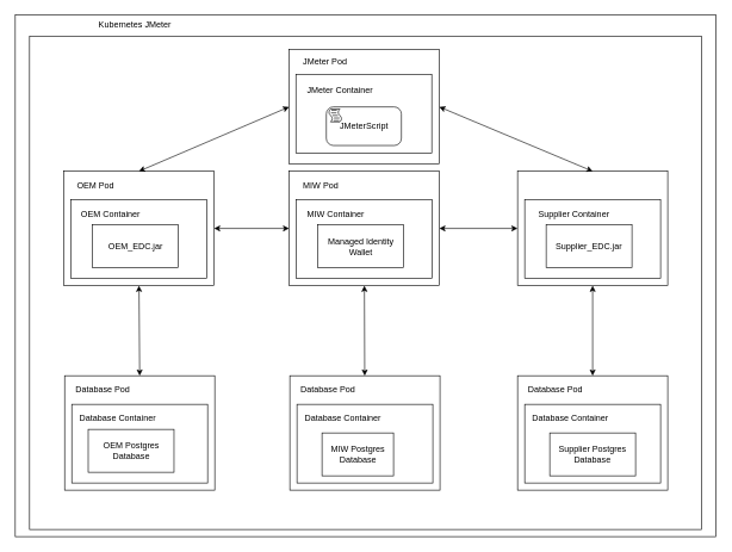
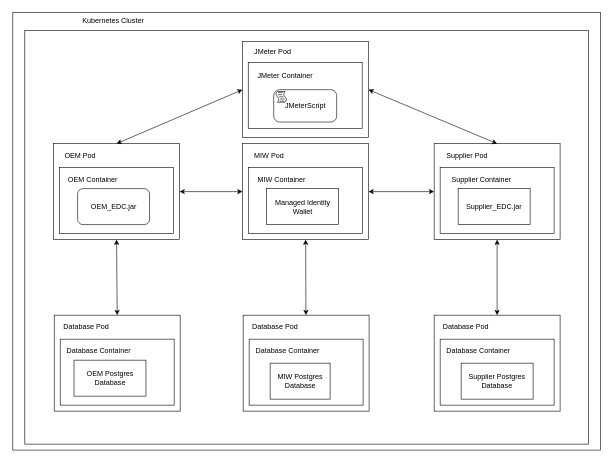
  <mxCell id="0" />
  <mxCell id="1" parent="0" />
  <mxCell id="2" value="" style="rounded=0;whiteSpace=wrap;html=1;" parent="1" vertex="1"><mxGeometry x="20.5" y="20" width="980" height="730" as="geometry" /></mxCell>
  <mxCell id="3" value="" style="rounded=0;whiteSpace=wrap;html=1;" parent="1" vertex="1"><mxGeometry x="40.5" y="50" width="940" height="690" as="geometry" /></mxCell>
- <mxCell id="4" value="Kubernetes JMeter" style="text;html=1;strokeColor=none;fillColor=none;align=center;verticalAlign=middle;whiteSpace=wrap;rounded=0;" parent="1" vertex="1"><mxGeometry x="133" y="25" width="110" height="20" as="geometry" /></mxCell>
+ <mxCell id="4" value="Kubernetes Cluster" style="text;html=1;strokeColor=none;fillColor=none;align=center;verticalAlign=middle;whiteSpace=wrap;rounded=0;" parent="1" vertex="1"><mxGeometry x="133" y="25" width="110" height="20" as="geometry" /></mxCell>
  <mxCell id="5" value="" style="rounded=0;whiteSpace=wrap;html=1;" parent="1" vertex="1"><mxGeometry x="88.5" y="239" width="210" height="160" as="geometry" /></mxCell>
  <mxCell id="6" value="OEM Pod" style="text;html=1;strokeColor=none;fillColor=none;align=center;verticalAlign=middle;whiteSpace=wrap;rounded=0;" parent="1" vertex="1"><mxGeometry x="77.5" y="249" width="110" height="20" as="geometry" /></mxCell>
  <mxCell id="7" value="" style="rounded=0;whiteSpace=wrap;html=1;" parent="1" vertex="1"><mxGeometry x="98.5" y="279" width="190" height="110" as="geometry" /></mxCell>
- <mxCell id="8" value="OEM_EDC.jar" style="rounded=0;whiteSpace=wrap;html=1;" parent="1" vertex="1"><mxGeometry x="128.5" y="314" width="120" height="60" as="geometry" /></mxCell>
+ <mxCell id="8" value="OEM_EDC.jar" style="whiteSpace=wrap;html=1;rounded=1;" parent="1" vertex="1"><mxGeometry x="128.5" y="314" width="120" height="60" as="geometry" /></mxCell>
  <mxCell id="9" value="OEM Container" style="text;html=1;strokeColor=none;fillColor=none;align=center;verticalAlign=middle;whiteSpace=wrap;rounded=0;" parent="1" vertex="1"><mxGeometry x="98.5" y="298" width="110" as="geometry" /></mxCell>
  <mxCell id="10" value="" style="endArrow=classic;startArrow=classic;html=1;rounded=0;exitX=0.5;exitY=1;exitDx=0;exitDy=0;entryX=0.5;entryY=0;entryDx=0;entryDy=0;" parent="1" source="5" target="23" edge="1"><mxGeometry width="50" height="50" relative="1" as="geometry"><mxPoint x="513" y="400" as="sourcePoint" /><mxPoint x="337.5" y="620" as="targetPoint" /></mxGeometry></mxCell>
  <mxCell id="11" value="" style="rounded=0;whiteSpace=wrap;html=1;" parent="1" vertex="1"><mxGeometry x="403.5" y="69" width="210" height="160" as="geometry" /></mxCell>
  <mxCell id="12" value="JMeter Pod" style="text;html=1;strokeColor=none;fillColor=none;align=center;verticalAlign=middle;whiteSpace=wrap;rounded=0;" parent="1" vertex="1"><mxGeometry x="399" y="76" width="110" height="20" as="geometry" /></mxCell>
  <mxCell id="13" value="" style="rounded=0;whiteSpace=wrap;html=1;" parent="1" vertex="1"><mxGeometry x="413" y="104" width="190" height="110" as="geometry" /></mxCell>
  <mxCell id="14" value="JMeter Container" style="text;html=1;strokeColor=none;fillColor=none;align=center;verticalAlign=middle;whiteSpace=wrap;rounded=0;" parent="1" vertex="1"><mxGeometry x="420" y="125" width="110" as="geometry" /></mxCell>
  <mxCell id="15" value="" style="rounded=0;whiteSpace=wrap;html=1;" parent="1" vertex="1"><mxGeometry x="723" y="239" width="210" height="160" as="geometry" /></mxCell>
+ <mxCell id="16" value="Supplier Pod" style="text;html=1;strokeColor=none;fillColor=none;align=center;verticalAlign=middle;whiteSpace=wrap;rounded=0;" parent="1" vertex="1"><mxGeometry x="723" y="249" width="110" height="20" as="geometry" /></mxCell>
  <mxCell id="17" value="" style="rounded=0;whiteSpace=wrap;html=1;" parent="1" vertex="1"><mxGeometry x="733" y="279" width="190" height="110" as="geometry" /></mxCell>
  <mxCell id="18" value="Supplier_EDC.jar" style="rounded=0;whiteSpace=wrap;html=1;" parent="1" vertex="1"><mxGeometry x="763" y="314" width="120" height="60" as="geometry" /></mxCell>
  <mxCell id="19" value="Supplier Container" style="text;html=1;strokeColor=none;fillColor=none;align=center;verticalAlign=middle;whiteSpace=wrap;rounded=0;" parent="1" vertex="1"><mxGeometry x="746.5" y="298" width="110" as="geometry" /></mxCell>
  <mxCell id="20" value="JMeterScript" style="points=[[0.25,0,0],[0.5,0,0],[0.75,0,0],[1,0.25,0],[1,0.5,0],[1,0.75,0],[0.75,1,0],[0.5,1,0],[0.25,1,0],[0,0.75,0],[0,0.5,0],[0,0.25,0]];shape=mxgraph.bpmn.task;whiteSpace=wrap;rectStyle=rounded;size=10;html=1;container=1;expand=0;collapsible=0;taskMarker=script;" parent="1" vertex="1"><mxGeometry x="455.5" y="149" width="105" height="54" as="geometry" /></mxCell>
  <mxCell id="21" value="" style="endArrow=classic;startArrow=classic;html=1;rounded=0;entryX=0.5;entryY=0;entryDx=0;entryDy=0;exitX=0;exitY=0.5;exitDx=0;exitDy=0;" parent="1" source="11" target="5" edge="1"><mxGeometry width="50" height="50" relative="1" as="geometry"><mxPoint x="448.5" y="305" as="sourcePoint" /><mxPoint x="498.5" y="255" as="targetPoint" /></mxGeometry></mxCell>
  <mxCell id="22" value="" style="endArrow=classic;startArrow=classic;html=1;rounded=0;exitX=1;exitY=0.5;exitDx=0;exitDy=0;entryX=0.5;entryY=0;entryDx=0;entryDy=0;" parent="1" source="11" target="15" edge="1"><mxGeometry width="50" height="50" relative="1" as="geometry"><mxPoint x="595" y="324" as="sourcePoint" /><mxPoint x="523" y="254" as="targetPoint" /></mxGeometry></mxCell>
  <mxCell id="23" value="" style="rounded=0;whiteSpace=wrap;html=1;" parent="1" vertex="1"><mxGeometry x="89.5" y="525" width="210" height="160" as="geometry" /></mxCell>
  <mxCell id="24" value="Database Pod" style="text;html=1;strokeColor=none;fillColor=none;align=center;verticalAlign=middle;whiteSpace=wrap;rounded=0;" parent="1" vertex="1"><mxGeometry x="87.5" y="535" width="110" height="20" as="geometry" /></mxCell>
  <mxCell id="25" value="" style="rounded=0;whiteSpace=wrap;html=1;" parent="1" vertex="1"><mxGeometry x="99.5" y="565" width="190" height="110" as="geometry" /></mxCell>
  <mxCell id="26" value="Database Container" style="text;html=1;strokeColor=none;fillColor=none;align=center;verticalAlign=middle;whiteSpace=wrap;rounded=0;" parent="1" vertex="1"><mxGeometry x="108.5" y="584" width="110" as="geometry" /></mxCell>
  <mxCell id="27" value="OEM Postgres Database" style="rounded=0;whiteSpace=wrap;html=1;" parent="1" vertex="1"><mxGeometry x="122.5" y="600" width="120" height="60" as="geometry" /></mxCell>
  <mxCell id="28" value="" style="rounded=0;whiteSpace=wrap;html=1;" parent="1" vertex="1"><mxGeometry x="723" y="525" width="210" height="160" as="geometry" /></mxCell>
  <mxCell id="29" value="Database Pod" style="text;html=1;strokeColor=none;fillColor=none;align=center;verticalAlign=middle;whiteSpace=wrap;rounded=0;" parent="1" vertex="1"><mxGeometry x="721" y="535" width="110" height="20" as="geometry" /></mxCell>
  <mxCell id="30" value="" style="rounded=0;whiteSpace=wrap;html=1;" parent="1" vertex="1"><mxGeometry x="733" y="565" width="190" height="110" as="geometry" /></mxCell>
  <mxCell id="31" value="Database Container" style="text;html=1;strokeColor=none;fillColor=none;align=center;verticalAlign=middle;whiteSpace=wrap;rounded=0;" parent="1" vertex="1"><mxGeometry x="742" y="584" width="110" as="geometry" /></mxCell>
  <mxCell id="32" value="Supplier Postgres Database" style="rounded=0;whiteSpace=wrap;html=1;" parent="1" vertex="1"><mxGeometry x="768" y="605" width="120" height="60" as="geometry" /></mxCell>
  <mxCell id="33" value="" style="endArrow=classic;startArrow=classic;html=1;rounded=0;exitX=0.5;exitY=1;exitDx=0;exitDy=0;entryX=0.5;entryY=0;entryDx=0;entryDy=0;" parent="1" source="15" target="28" edge="1"><mxGeometry width="50" height="50" relative="1" as="geometry"><mxPoint x="693" y="430" as="sourcePoint" /><mxPoint x="695" y="600" as="targetPoint" /></mxGeometry></mxCell>
  <mxCell id="34" value="" style="rounded=0;whiteSpace=wrap;html=1;" parent="1" vertex="1"><mxGeometry x="403.5" y="239" width="210" height="160" as="geometry" /></mxCell>
  <mxCell id="35" value="MIW Pod" style="text;html=1;strokeColor=none;fillColor=none;align=center;verticalAlign=middle;whiteSpace=wrap;rounded=0;" parent="1" vertex="1"><mxGeometry x="392.5" y="249" width="110" height="20" as="geometry" /></mxCell>
  <mxCell id="36" value="" style="rounded=0;whiteSpace=wrap;html=1;" parent="1" vertex="1"><mxGeometry x="413.5" y="279" width="190" height="110" as="geometry" /></mxCell>
  <mxCell id="37" value="Managed Identity Wallet" style="rounded=0;whiteSpace=wrap;html=1;" parent="1" vertex="1"><mxGeometry x="443.5" y="314" width="120" height="60" as="geometry" /></mxCell>
  <mxCell id="38" value="MIW Container" style="text;html=1;strokeColor=none;fillColor=none;align=center;verticalAlign=middle;whiteSpace=wrap;rounded=0;" parent="1" vertex="1"><mxGeometry x="413.5" y="298" width="110" as="geometry" /></mxCell>
  <mxCell id="39" value="" style="endArrow=classic;startArrow=classic;html=1;rounded=0;exitX=0;exitY=0.5;exitDx=0;exitDy=0;" parent="1" source="15" target="34" edge="1"><mxGeometry width="50" height="50" relative="1" as="geometry"><mxPoint x="713" y="150" as="sourcePoint" /><mxPoint x="783" y="80" as="targetPoint" /></mxGeometry></mxCell>
  <mxCell id="40" value="" style="endArrow=classic;startArrow=classic;html=1;rounded=0;exitX=1;exitY=0.5;exitDx=0;exitDy=0;" parent="1" source="5" target="34" edge="1"><mxGeometry width="50" height="50" relative="1" as="geometry"><mxPoint x="223" y="190" as="sourcePoint" /><mxPoint x="293" y="120" as="targetPoint" /></mxGeometry></mxCell>
  <mxCell id="41" value="" style="rounded=0;whiteSpace=wrap;html=1;" vertex="1" parent="1"><mxGeometry x="404.5" y="525" width="210" height="160" as="geometry" /></mxCell>
  <mxCell id="42" value="Database Pod" style="text;html=1;strokeColor=none;fillColor=none;align=center;verticalAlign=middle;whiteSpace=wrap;rounded=0;" vertex="1" parent="1"><mxGeometry x="402.5" y="535" width="110" height="20" as="geometry" /></mxCell>
  <mxCell id="43" value="" style="rounded=0;whiteSpace=wrap;html=1;" vertex="1" parent="1"><mxGeometry x="414.5" y="565" width="190" height="110" as="geometry" /></mxCell>
  <mxCell id="44" value="Database Container" style="text;html=1;strokeColor=none;fillColor=none;align=center;verticalAlign=middle;whiteSpace=wrap;rounded=0;" vertex="1" parent="1"><mxGeometry x="423.5" y="584" width="110" as="geometry" /></mxCell>
  <mxCell id="45" value="MIW Postgres Database" style="rounded=0;whiteSpace=wrap;html=1;" vertex="1" parent="1"><mxGeometry x="449.5" y="605" width="100" height="60" as="geometry" /></mxCell>
  <mxCell id="46" value="" style="endArrow=classic;startArrow=classic;html=1;rounded=0;" edge="1" parent="1" source="34" target="41"><mxGeometry width="50" height="50" relative="1" as="geometry"><mxPoint x="204" y="409" as="sourcePoint" /><mxPoint x="205" y="535" as="targetPoint" /></mxGeometry></mxCell>
